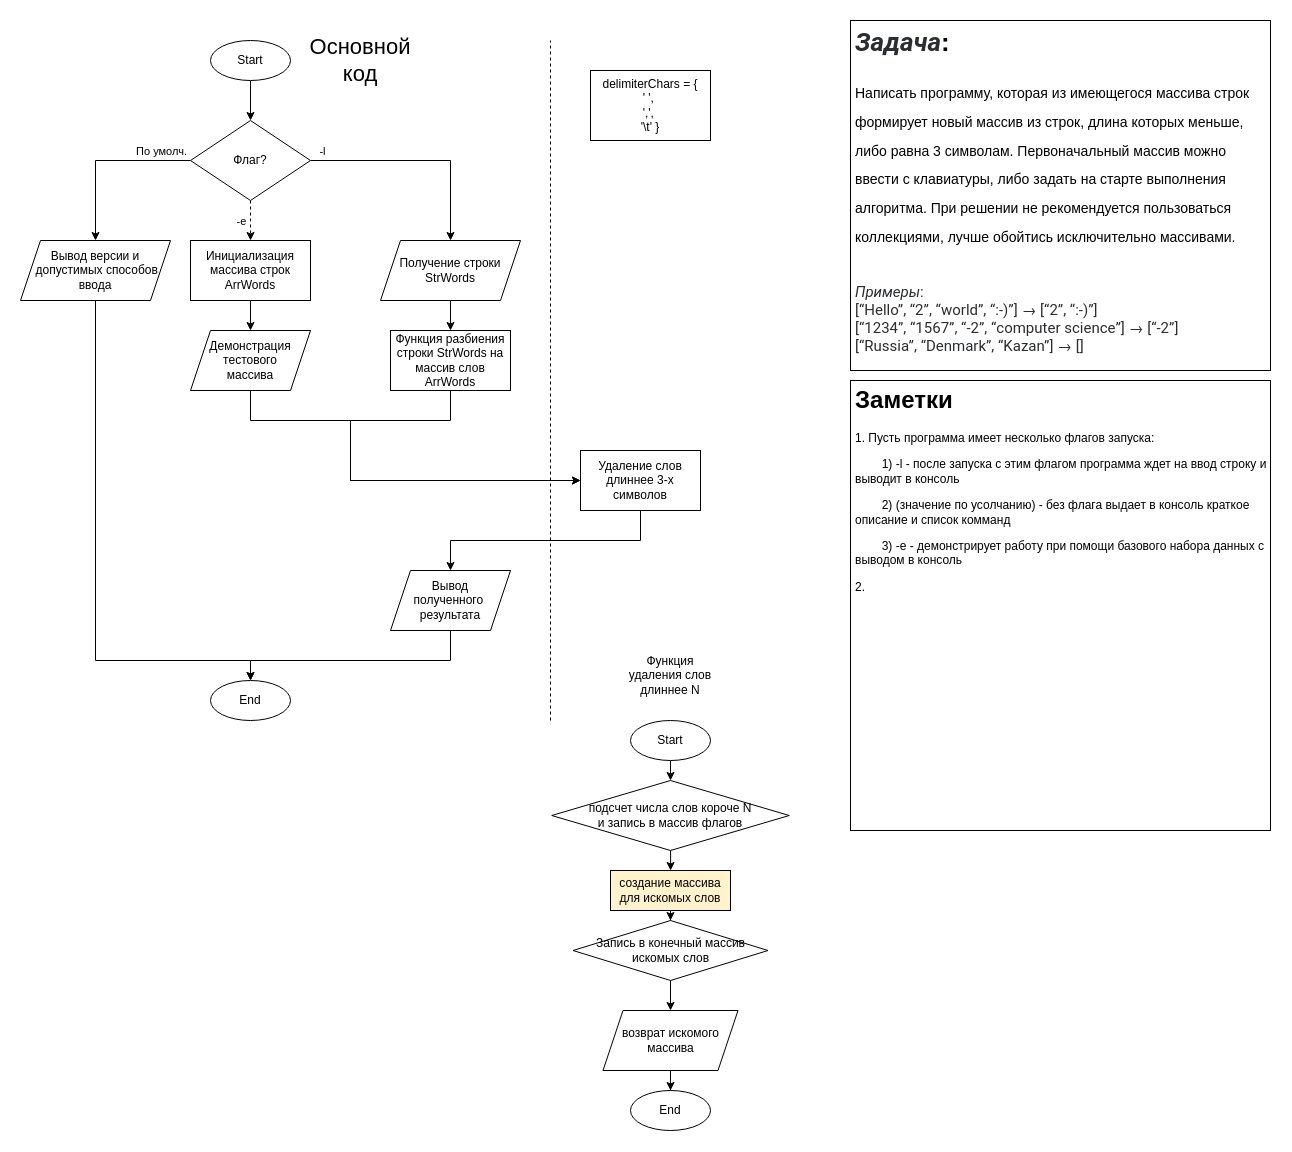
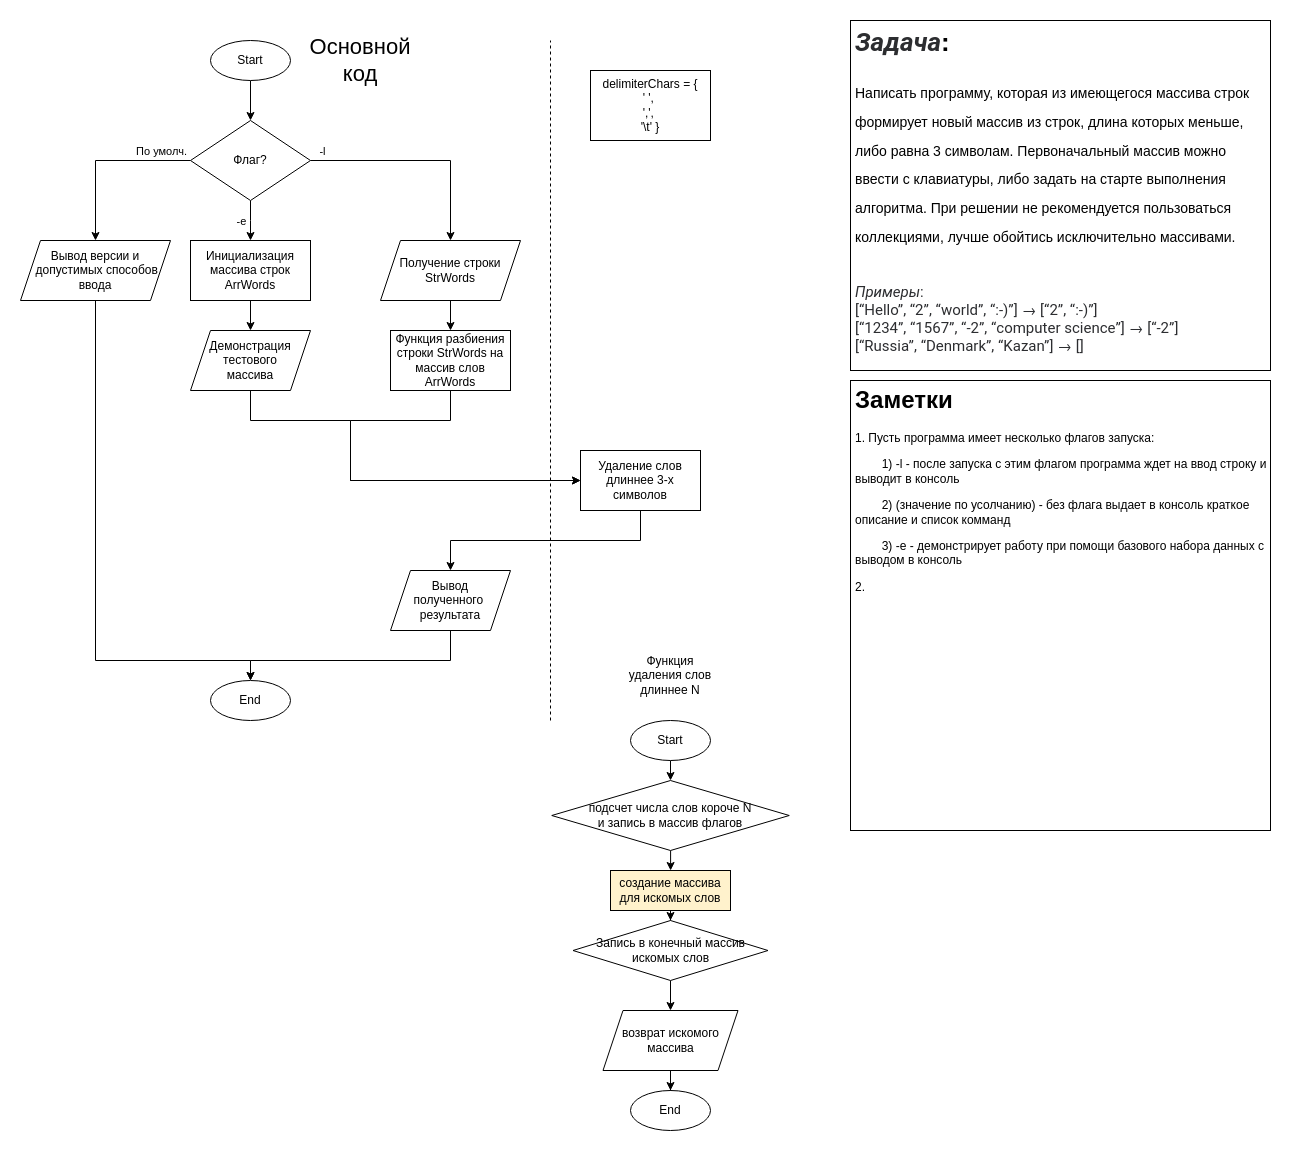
  <mxCell id="0" />
  <mxCell id="1" parent="0" />
  <mxCell id="2" value="&lt;h1 style=&quot;font-size: 26px;&quot;&gt;&lt;span style=&quot;background-color: rgb(255, 255, 255);&quot;&gt;&lt;em style=&quot;box-sizing: border-box; color: rgb(44, 45, 48); font-family: Onest, Roboto, &amp;quot;San Francisco&amp;quot;, &amp;quot;Helvetica Neue&amp;quot;, Helvetica, Arial;&quot;&gt;Задача&lt;/em&gt;:&lt;span style=&quot;font-weight: normal;&quot;&gt;&amp;nbsp;&lt;/span&gt;&lt;/span&gt;&lt;/h1&gt;&lt;h1&gt;&lt;span style=&quot;background-color: initial; font-weight: normal;&quot;&gt;&lt;font style=&quot;font-size: 14px;&quot;&gt;Написать программу, которая из имеющегося массива строк формирует новый массив из строк, длина которых меньше, либо равна 3 символам. Первоначальный массив можно ввести с клавиатуры, либо задать на старте выполнения алгоритма. При решении не рекомендуется пользоваться коллекциями, лучше обойтись исключительно массивами.&lt;/font&gt;&lt;/span&gt;&lt;br&gt;&lt;/h1&gt;&lt;p&gt;&lt;a style=&quot;box-sizing: border-box; background-color: rgb(255, 255, 255); color: rgb(37, 133, 238); cursor: pointer; overflow-wrap: break-word; font-family: Onest, Roboto, &amp;quot;San Francisco&amp;quot;, &amp;quot;Helvetica Neue&amp;quot;, Helvetica, Arial; font-size: 15px;&quot; target=&quot;_blank&quot; href=&quot;https://gb.ru/lessons/383191/homework&quot;&gt;&lt;/a&gt;&lt;br style=&quot;box-sizing: border-box; color: rgb(44, 45, 48); font-family: Onest, Roboto, &amp;quot;San Francisco&amp;quot;, &amp;quot;Helvetica Neue&amp;quot;, Helvetica, Arial; font-size: 15px; background-color: rgb(255, 255, 255);&quot;&gt;&lt;em style=&quot;box-sizing: border-box; color: rgb(44, 45, 48); font-family: Onest, Roboto, &amp;quot;San Francisco&amp;quot;, &amp;quot;Helvetica Neue&amp;quot;, Helvetica, Arial; font-size: 15px; background-color: rgb(255, 255, 255);&quot;&gt;Примеры&lt;/em&gt;&lt;span style=&quot;color: rgb(44, 45, 48); font-family: Onest, Roboto, &amp;quot;San Francisco&amp;quot;, &amp;quot;Helvetica Neue&amp;quot;, Helvetica, Arial; font-size: 15px; background-color: rgb(255, 255, 255);&quot;&gt;:&lt;/span&gt;&lt;br style=&quot;box-sizing: border-box; color: rgb(44, 45, 48); font-family: Onest, Roboto, &amp;quot;San Francisco&amp;quot;, &amp;quot;Helvetica Neue&amp;quot;, Helvetica, Arial; font-size: 15px; background-color: rgb(255, 255, 255);&quot;&gt;&lt;span style=&quot;color: rgb(44, 45, 48); font-family: Onest, Roboto, &amp;quot;San Francisco&amp;quot;, &amp;quot;Helvetica Neue&amp;quot;, Helvetica, Arial; font-size: 15px; background-color: rgb(255, 255, 255);&quot;&gt;[“Hello”, “2”, “world”, “:-)”] → [“2”, “:-)”]&lt;/span&gt;&lt;br style=&quot;box-sizing: border-box; color: rgb(44, 45, 48); font-family: Onest, Roboto, &amp;quot;San Francisco&amp;quot;, &amp;quot;Helvetica Neue&amp;quot;, Helvetica, Arial; font-size: 15px; background-color: rgb(255, 255, 255);&quot;&gt;&lt;span style=&quot;color: rgb(44, 45, 48); font-family: Onest, Roboto, &amp;quot;San Francisco&amp;quot;, &amp;quot;Helvetica Neue&amp;quot;, Helvetica, Arial; font-size: 15px; background-color: rgb(255, 255, 255);&quot;&gt;[“1234”, “1567”, “-2”, “computer science”] → [“-2”]&lt;/span&gt;&lt;br style=&quot;box-sizing: border-box; color: rgb(44, 45, 48); font-family: Onest, Roboto, &amp;quot;San Francisco&amp;quot;, &amp;quot;Helvetica Neue&amp;quot;, Helvetica, Arial; font-size: 15px; background-color: rgb(255, 255, 255);&quot;&gt;&lt;span style=&quot;color: rgb(44, 45, 48); font-family: Onest, Roboto, &amp;quot;San Francisco&amp;quot;, &amp;quot;Helvetica Neue&amp;quot;, Helvetica, Arial; font-size: 15px; background-color: rgb(255, 255, 255);&quot;&gt;[“Russia”, “Denmark”, “Kazan”] → []&lt;/span&gt;&lt;br&gt;&lt;/p&gt;" style="text;html=1;strokeColor=default;fillColor=default;spacing=5;spacingTop=-20;whiteSpace=wrap;overflow=hidden;rounded=0;" parent="1" vertex="1"><mxGeometry x="850" y="20" width="420" height="350" as="geometry" /></mxCell>
  <mxCell id="3" value="" style="edgeStyle=orthogonalEdgeStyle;rounded=0;orthogonalLoop=1;jettySize=auto;html=1;" parent="1" source="4" target="12" edge="1"><mxGeometry relative="1" as="geometry" /></mxCell>
  <mxCell id="4" value="Start" style="ellipse;whiteSpace=wrap;html=1;" parent="1" vertex="1"><mxGeometry x="210" y="40" width="80" height="40" as="geometry" /></mxCell>
  <mxCell id="5" value="End" style="ellipse;whiteSpace=wrap;html=1;" parent="1" vertex="1"><mxGeometry x="210" y="680" width="80" height="40" as="geometry" /></mxCell>
  <mxCell id="6" style="edgeStyle=orthogonalEdgeStyle;rounded=0;orthogonalLoop=1;jettySize=auto;html=1;" parent="1" source="12" target="15" edge="1"><mxGeometry relative="1" as="geometry"><mxPoint y="240" as="targetPoint" x="10" /></mxGeometry></mxCell>
  <mxCell id="7" value="По умолч." style="edgeLabel;html=1;align=center;verticalAlign=middle;resizable=0;points=[];" parent="6" vertex="1" connectable="0"><mxGeometry x="-0.013" y="3" relative="1" as="geometry"><mxPoint x="56" y="-13" as="offset" /></mxGeometry></mxCell>
- <mxCell id="8" style="edgeStyle=orthogonalEdgeStyle;rounded=0;orthogonalLoop=1;jettySize=auto;html=1;exitX=0.5;exitY=1;exitDx=0;exitDy=0;dashed=1;" parent="1" source="12" target="19" edge="1"><mxGeometry relative="1" as="geometry"><mxPoint x="250" y="240" as="targetPoint" /><Array as="points"><mxPoint x="250" y="220" /><mxPoint x="250" y="220" /></Array></mxGeometry></mxCell>
+ <mxCell id="8" style="edgeStyle=orthogonalEdgeStyle;rounded=0;orthogonalLoop=1;jettySize=auto;html=1;exitX=0.5;exitY=1;exitDx=0;exitDy=0;" parent="1" source="12" target="19" edge="1"><mxGeometry relative="1" as="geometry"><mxPoint x="250" y="240" as="targetPoint" /><Array as="points"><mxPoint x="250" y="220" /><mxPoint x="250" y="220" /></Array></mxGeometry></mxCell>
  <mxCell id="9" value="-e" style="edgeLabel;html=1;align=center;verticalAlign=middle;resizable=0;points=[];" parent="8" vertex="1" connectable="0"><mxGeometry x="0.216" y="-1" relative="1" as="geometry"><mxPoint x="-9" y="-4" as="offset" /></mxGeometry></mxCell>
  <mxCell id="10" style="edgeStyle=orthogonalEdgeStyle;rounded=0;orthogonalLoop=1;jettySize=auto;html=1;entryX=0.5;entryY=0;entryDx=0;entryDy=0;" parent="1" source="12" target="17" edge="1"><mxGeometry relative="1" as="geometry"><mxPoint x="460" y="270" as="targetPoint" /><Array as="points"><mxPoint x="450" y="160" /></Array></mxGeometry></mxCell>
  <mxCell id="11" value="-l" style="edgeLabel;html=1;align=center;verticalAlign=middle;resizable=0;points=[];" parent="10" vertex="1" connectable="0"><mxGeometry x="-0.603" y="-1" relative="1" as="geometry"><mxPoint x="-33" y="-11" as="offset" /></mxGeometry></mxCell>
  <mxCell id="12" value="Флаг?" style="rhombus;whiteSpace=wrap;html=1;" parent="1" vertex="1"><mxGeometry x="190" y="120" width="120" height="80" as="geometry" /></mxCell>
  <mxCell id="13" value="&lt;h1&gt;Заметки&lt;/h1&gt;&lt;p&gt;1. Пусть программа имеет несколько флагов запуска:&lt;/p&gt;&lt;p&gt;&lt;span style=&quot;background-color: initial; white-space: pre;&quot;&gt;&#09;&lt;/span&gt;1&lt;span style=&quot;background-color: initial;&quot;&gt;) -l - после запуска с этим флагом программа ждет на ввод строку и выводит в консоль&lt;/span&gt;&lt;/p&gt;&lt;p&gt;&lt;span style=&quot;white-space: pre;&quot;&gt;&#09;&lt;/span&gt;2) (значение по усолчанию) - без флага выдает в консоль краткое описание и список комманд&lt;br&gt;&lt;/p&gt;&lt;p&gt;&lt;span style=&quot;white-space: pre;&quot;&gt;&#09;&lt;/span&gt;3) -e - демонстрирует работу при помощи базового набора данных с выводом в консоль&lt;/p&gt;&lt;p&gt;2.&amp;nbsp;&lt;/p&gt;&lt;p&gt;&lt;br&gt;&lt;/p&gt;" style="text;html=1;strokeColor=default;fillColor=default;spacing=5;spacingTop=-20;whiteSpace=wrap;overflow=hidden;rounded=0;" parent="1" vertex="1"><mxGeometry x="850" y="380" width="420" height="450" as="geometry" /></mxCell>
  <mxCell id="14" style="edgeStyle=orthogonalEdgeStyle;rounded=0;orthogonalLoop=1;jettySize=auto;html=1;exitX=0.5;exitY=1;exitDx=0;exitDy=0;" parent="1" source="15" target="5" edge="1"><mxGeometry relative="1" as="geometry"><mxPoint x="0" y="440" as="sourcePoint" /><Array as="points"><mxPoint x="95" y="660" /><mxPoint x="250" y="660" /></Array></mxGeometry></mxCell>
  <mxCell id="15" value="Вывод версии и&lt;br&gt;&amp;nbsp;допустимых способов ввода" style="shape=parallelogram;perimeter=parallelogramPerimeter;whiteSpace=wrap;html=1;fixedSize=1;" parent="1" vertex="1"><mxGeometry x="20" y="240" width="150" height="60" as="geometry" /></mxCell>
  <mxCell id="16" style="edgeStyle=orthogonalEdgeStyle;rounded=0;orthogonalLoop=1;jettySize=auto;html=1;" parent="1" source="17" target="21" edge="1"><mxGeometry relative="1" as="geometry"><Array as="points"><mxPoint x="450" y="360" /></Array></mxGeometry></mxCell>
  <mxCell id="17" value="Получение строки StrWords" style="shape=parallelogram;perimeter=parallelogramPerimeter;whiteSpace=wrap;html=1;fixedSize=1;" parent="1" vertex="1"><mxGeometry x="380" y="240" width="140" height="60" as="geometry" /></mxCell>
  <mxCell id="18" style="edgeStyle=orthogonalEdgeStyle;rounded=0;orthogonalLoop=1;jettySize=auto;html=1;" parent="1" source="19" target="26" edge="1"><mxGeometry relative="1" as="geometry" /></mxCell>
  <mxCell id="19" value="Инициализация массива строк ArrWords" style="rounded=0;whiteSpace=wrap;html=1;" parent="1" vertex="1"><mxGeometry x="190" y="240" width="120" height="60" as="geometry" /></mxCell>
  <mxCell id="20" style="edgeStyle=orthogonalEdgeStyle;rounded=0;orthogonalLoop=1;jettySize=auto;html=1;" parent="1" source="21" target="23" edge="1"><mxGeometry relative="1" as="geometry"><Array as="points"><mxPoint x="450" y="420" /><mxPoint x="350" y="420" /><mxPoint x="350" y="480" /></Array></mxGeometry></mxCell>
  <mxCell id="21" value="Функция разбиения&lt;br&gt;строки StrWords на массив слов ArrWords" style="rounded=0;whiteSpace=wrap;html=1;" parent="1" vertex="1"><mxGeometry x="390" y="330" width="120" height="60" as="geometry" /></mxCell>
  <mxCell id="22" style="edgeStyle=orthogonalEdgeStyle;rounded=0;orthogonalLoop=1;jettySize=auto;html=1;" parent="1" source="23" target="28" edge="1"><mxGeometry relative="1" as="geometry"><mxPoint x="450" y="570" as="targetPoint" /><Array as="points"><mxPoint x="640" y="540" /><mxPoint x="450" y="540" /></Array></mxGeometry></mxCell>
  <mxCell id="23" value="Удаление слов длиннее 3-х символов" style="rounded=0;whiteSpace=wrap;html=1;" parent="1" vertex="1"><mxGeometry x="580" y="450" width="120" height="60" as="geometry" /></mxCell>
  <mxCell id="24" value="" style="endArrow=none;dashed=1;html=1;rounded=0;" parent="1" edge="1"><mxGeometry width="50" height="50" relative="1" as="geometry"><mxPoint x="550" y="720" as="sourcePoint" /><mxPoint x="550" y="40" as="targetPoint" /></mxGeometry></mxCell>
  <mxCell id="25" style="edgeStyle=orthogonalEdgeStyle;rounded=0;orthogonalLoop=1;jettySize=auto;html=1;" parent="1" source="26" target="23" edge="1"><mxGeometry relative="1" as="geometry"><Array as="points"><mxPoint x="250" y="420" /><mxPoint x="350" y="420" /><mxPoint x="350" y="480" /></Array></mxGeometry></mxCell>
  <mxCell id="26" value="Демонстрация тестового&lt;br&gt;массива" style="shape=parallelogram;perimeter=parallelogramPerimeter;whiteSpace=wrap;html=1;fixedSize=1;" parent="1" vertex="1"><mxGeometry x="190" y="330" width="120" height="60" as="geometry" /></mxCell>
  <mxCell id="27" style="edgeStyle=orthogonalEdgeStyle;rounded=0;orthogonalLoop=1;jettySize=auto;html=1;" parent="1" source="28" target="5" edge="1"><mxGeometry relative="1" as="geometry"><Array as="points"><mxPoint x="450" y="660" /><mxPoint x="250" y="660" /></Array></mxGeometry></mxCell>
  <mxCell id="28" value="Вывод&lt;br&gt;полученного&amp;nbsp;&lt;br&gt;результата" style="shape=parallelogram;perimeter=parallelogramPerimeter;whiteSpace=wrap;html=1;fixedSize=1;" parent="1" vertex="1"><mxGeometry x="390" y="570" width="120" height="60" as="geometry" /></mxCell>
  <mxCell id="29" value="&lt;font style=&quot;font-size: 22px;&quot;&gt;Основной код&lt;/font&gt;" style="text;html=1;strokeColor=none;fillColor=none;align=center;verticalAlign=middle;whiteSpace=wrap;rounded=0;" parent="1" vertex="1"><mxGeometry x="310" y="25" width="100" height="70" as="geometry" /></mxCell>
  <mxCell id="30" style="edgeStyle=orthogonalEdgeStyle;rounded=0;orthogonalLoop=1;jettySize=auto;html=1;" edge="1" parent="1" source="31" target="36"><mxGeometry relative="1" as="geometry" /></mxCell>
  <mxCell id="31" value="Start" style="ellipse;whiteSpace=wrap;html=1;" parent="1" vertex="1"><mxGeometry x="630" y="720" width="80" height="40" as="geometry" /></mxCell>
  <mxCell id="32" value="End" style="ellipse;whiteSpace=wrap;html=1;" parent="1" vertex="1"><mxGeometry x="630" y="1090" width="80" height="40" as="geometry" /></mxCell>
  <mxCell id="33" value="Функция удаления слов длиннее N" style="text;html=1;strokeColor=none;fillColor=none;align=center;verticalAlign=middle;whiteSpace=wrap;rounded=0;" parent="1" vertex="1"><mxGeometry x="620" y="650" width="100" height="50" as="geometry" /></mxCell>
  <mxCell id="34" value="delimiterChars = {&lt;br&gt;' ',&amp;nbsp;&lt;br&gt;',',&amp;nbsp;&lt;br&gt;'\t' }" style="rounded=0;whiteSpace=wrap;html=1;" vertex="1" parent="1"><mxGeometry x="590" y="70" width="120" height="70" as="geometry" /></mxCell>
  <mxCell id="35" style="edgeStyle=orthogonalEdgeStyle;rounded=0;orthogonalLoop=1;jettySize=auto;html=1;" edge="1" parent="1" source="36" target="38"><mxGeometry relative="1" as="geometry" /></mxCell>
  <mxCell id="36" value="подсчет числа слов короче N&lt;br&gt;и запись в массив флагов" style="rhombus;whiteSpace=wrap;html=1;" vertex="1" parent="1"><mxGeometry x="551.25" y="780" width="237.5" height="70" as="geometry" /></mxCell>
  <mxCell id="37" style="edgeStyle=orthogonalEdgeStyle;rounded=0;orthogonalLoop=1;jettySize=auto;html=1;" edge="1" parent="1" source="38" target="40"><mxGeometry relative="1" as="geometry" /></mxCell>
  <mxCell id="38" value="создание массива для искомых слов" style="rounded=0;whiteSpace=wrap;html=1;fillColor=#fff2cc;" vertex="1" parent="1"><mxGeometry x="610" y="870" width="120" height="40" as="geometry" /></mxCell>
  <mxCell id="39" value="" style="edgeStyle=orthogonalEdgeStyle;rounded=0;orthogonalLoop=1;jettySize=auto;html=1;" edge="1" parent="1" source="40" target="42"><mxGeometry relative="1" as="geometry" /></mxCell>
  <mxCell id="40" value="Запись в конечный массив искомых слов" style="rhombus;whiteSpace=wrap;html=1;" vertex="1" parent="1"><mxGeometry x="572.5" y="920" width="195" height="60" as="geometry" /></mxCell>
  <mxCell id="41" style="edgeStyle=orthogonalEdgeStyle;rounded=0;orthogonalLoop=1;jettySize=auto;html=1;" edge="1" parent="1" source="42" target="32"><mxGeometry relative="1" as="geometry" /></mxCell>
  <mxCell id="42" value="возврат искомого массива" style="shape=parallelogram;perimeter=parallelogramPerimeter;whiteSpace=wrap;html=1;fixedSize=1;" vertex="1" parent="1"><mxGeometry x="602.5" y="1010" width="135" height="60" as="geometry" /></mxCell>
